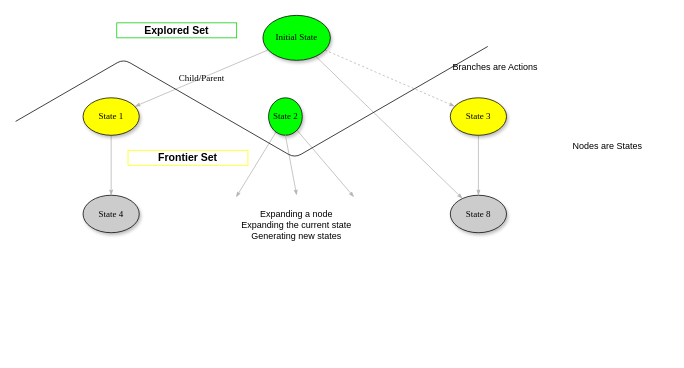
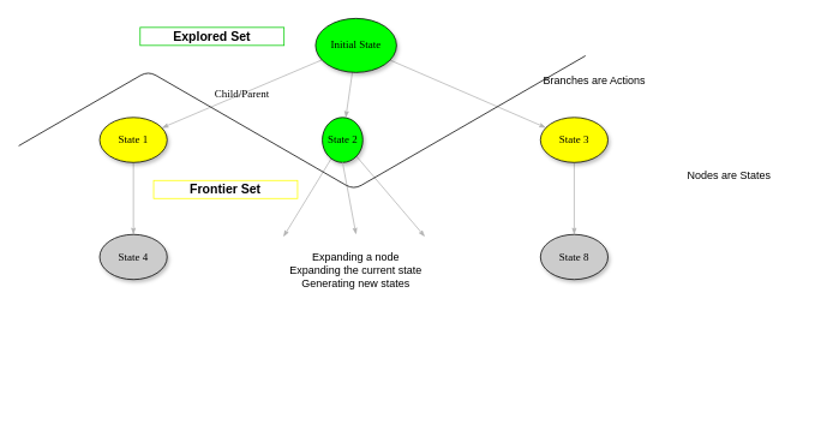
  <mxCell id="0" />
  <mxCell id="1" parent="0" />
- <mxCell id="2" style="edgeStyle=none;rounded=1;html=1;labelBackgroundColor=none;startArrow=none;startFill=0;startSize=5;endArrow=classicThin;endFill=1;endSize=5;jettySize=auto;orthogonalLoop=1;strokeColor=#B3B3B3;strokeWidth=1;fontFamily=Verdana;fontSize=12;fontColor=#000000;" parent="1" source="5" target="21" edge="1"><mxGeometry relative="1" as="geometry" /></mxCell>
+ <mxCell id="2" style="edgeStyle=none;rounded=1;html=1;labelBackgroundColor=none;startArrow=none;startFill=0;startSize=5;endArrow=classicThin;endFill=1;endSize=5;jettySize=auto;orthogonalLoop=1;strokeColor=#B3B3B3;strokeWidth=1;fontFamily=Verdana;fontSize=12;fontColor=#000000;" parent="1" source="5" target="8" edge="1"><mxGeometry relative="1" as="geometry" /></mxCell>
  <mxCell id="3" value="Child/Parent" style="edgeStyle=none;rounded=1;html=1;labelBackgroundColor=none;startArrow=none;startFill=0;startSize=5;endArrow=classicThin;endFill=1;endSize=5;jettySize=auto;orthogonalLoop=1;strokeColor=#B3B3B3;strokeWidth=1;fontFamily=Verdana;fontSize=12;fontColor=#000000;" parent="1" source="5" target="13" edge="1"><mxGeometry relative="1" as="geometry" /></mxCell>
- <mxCell id="4" value="" style="edgeStyle=none;rounded=1;html=1;labelBackgroundColor=none;startArrow=none;startFill=0;startSize=5;endArrow=classicThin;endFill=1;endSize=5;jettySize=auto;orthogonalLoop=1;strokeColor=#B3B3B3;strokeWidth=1;fontFamily=Verdana;fontSize=12;fontColor=#000000;dashed=1;" parent="1" source="5" target="10" edge="1"><mxGeometry relative="1" as="geometry" /></mxCell>
+ <mxCell id="4" value="" style="edgeStyle=none;rounded=1;html=1;labelBackgroundColor=none;startArrow=none;startFill=0;startSize=5;endArrow=classicThin;endFill=1;endSize=5;jettySize=auto;orthogonalLoop=1;strokeColor=#B3B3B3;strokeWidth=1;fontFamily=Verdana;fontSize=12;fontColor=#000000;" parent="1" source="5" target="10" edge="1"><mxGeometry relative="1" as="geometry" /></mxCell>
  <mxCell id="5" value="&lt;span&gt;Initial State&lt;/span&gt;" style="ellipse;whiteSpace=wrap;html=1;rounded=0;shadow=1;comic=0;labelBackgroundColor=none;strokeColor=#000000;strokeWidth=1;fillColor=#00FF00;fontFamily=Verdana;fontSize=12;fontColor=#000000;align=center;" parent="1" vertex="1"><mxGeometry x="350" y="20" width="90" height="60" as="geometry" /></mxCell>
  <mxCell id="6" value="" style="edgeStyle=none;rounded=1;html=1;labelBackgroundColor=none;startArrow=none;startFill=0;startSize=5;endArrow=classicThin;endFill=1;endSize=5;jettySize=auto;orthogonalLoop=1;strokeColor=#B3B3B3;strokeWidth=1;fontFamily=Verdana;fontSize=12;fontColor=#000000;" parent="1" source="8" edge="1"><mxGeometry relative="1" as="geometry"><mxPoint x="314.202" y="262.616" as="targetPoint" /></mxGeometry></mxCell>
  <mxCell id="7" value="" style="edgeStyle=none;rounded=1;html=1;labelBackgroundColor=none;startArrow=none;startFill=0;startSize=5;endArrow=classicThin;endFill=1;endSize=5;jettySize=auto;orthogonalLoop=1;strokeColor=#B3B3B3;strokeWidth=1;fontFamily=Verdana;fontSize=12;fontColor=#000000;" parent="1" source="8" edge="1"><mxGeometry relative="1" as="geometry"><mxPoint x="471.499" y="262.39" as="targetPoint" /></mxGeometry></mxCell>
  <mxCell id="8" value="&lt;span&gt;State 2&lt;/span&gt;" style="ellipse;whiteSpace=wrap;html=1;rounded=0;shadow=1;comic=0;labelBackgroundColor=none;strokeColor=#000000;strokeWidth=1;fillColor=#00FF00;fontFamily=Verdana;fontSize=12;fontColor=#000000;align=center;" parent="1" vertex="1"><mxGeometry x="357.5" y="130" width="45" height="50" as="geometry" /></mxCell>
  <mxCell id="9" value="" style="edgeStyle=none;rounded=1;html=1;labelBackgroundColor=none;startArrow=none;startFill=0;startSize=5;endArrow=classicThin;endFill=1;endSize=5;jettySize=auto;orthogonalLoop=1;strokeColor=#B3B3B3;strokeWidth=1;fontFamily=Verdana;fontSize=12;fontColor=#000000;" parent="1" source="10" edge="1"><mxGeometry relative="1" as="geometry"><mxPoint x="637.5" y="260" as="targetPoint" /></mxGeometry></mxCell>
  <mxCell id="10" value="&lt;span&gt;State 3&lt;/span&gt;" style="ellipse;whiteSpace=wrap;html=1;rounded=0;shadow=1;comic=0;labelBackgroundColor=none;strokeColor=#000000;strokeWidth=1;fillColor=#FFFF00;fontFamily=Verdana;fontSize=12;fontColor=#000000;align=center;" parent="1" vertex="1"><mxGeometry x="600" y="130" width="75" height="50" as="geometry" /></mxCell>
  <mxCell id="11" value="relation" style="edgeStyle=none;rounded=1;html=1;labelBackgroundColor=none;startArrow=none;startFill=0;startSize=5;endArrow=classicThin;endFill=1;endSize=5;jettySize=auto;orthogonalLoop=1;strokeColor=#B3B3B3;strokeWidth=1;fontFamily=Verdana;fontSize=12;fontColor=#000000;" parent="1" edge="1"><mxGeometry relative="1" as="geometry"><mxPoint x="431.398" y="468.984" as="targetPoint" /></mxGeometry></mxCell>
  <mxCell id="12" value="" style="edgeStyle=none;rounded=1;html=1;labelBackgroundColor=none;startArrow=none;startFill=0;startSize=5;endArrow=classicThin;endFill=1;endSize=5;jettySize=auto;orthogonalLoop=1;strokeColor=#B3B3B3;strokeWidth=1;fontFamily=Verdana;fontSize=12;fontColor=#000000;" parent="1" source="13" edge="1"><mxGeometry relative="1" as="geometry"><mxPoint x="147.5" y="260" as="targetPoint" /></mxGeometry></mxCell>
  <mxCell id="13" value="State 1" style="ellipse;whiteSpace=wrap;html=1;rounded=0;shadow=1;comic=0;labelBackgroundColor=none;strokeColor=#000000;strokeWidth=1;fillColor=#FFFF00;fontFamily=Verdana;fontSize=12;fontColor=#000000;align=center;" parent="1" vertex="1"><mxGeometry x="110" y="130" width="75" height="50" as="geometry" /></mxCell>
  <mxCell id="14" value="relation" style="edgeStyle=none;rounded=1;html=1;labelBackgroundColor=none;startArrow=none;startFill=0;startSize=5;endArrow=classicThin;endFill=1;endSize=5;jettySize=auto;orthogonalLoop=1;strokeColor=#B3B3B3;strokeWidth=1;fontFamily=Verdana;fontSize=12;fontColor=#000000;" parent="1" edge="1"><mxGeometry relative="1" as="geometry"><mxPoint x="183.95" y="440.874" as="sourcePoint" /></mxGeometry></mxCell>
  <mxCell id="15" value="Nodes are States" style="text;html=1;strokeColor=none;fillColor=none;align=center;verticalAlign=middle;whiteSpace=wrap;rounded=0;" vertex="1" parent="1"><mxGeometry x="730" y="185" width="160" height="20" as="geometry" /></mxCell>
  <mxCell id="16" value="Expanding a node&lt;br&gt;Expanding the current state&lt;br&gt;Generating new states" style="text;html=1;strokeColor=none;fillColor=none;align=center;verticalAlign=middle;whiteSpace=wrap;rounded=0;" vertex="1" parent="1"><mxGeometry x="315" y="290" width="160" height="20" as="geometry" /></mxCell>
  <mxCell id="17" value="" style="edgeStyle=none;rounded=1;html=1;labelBackgroundColor=none;startArrow=none;startFill=0;startSize=5;endArrow=classicThin;endFill=1;endSize=5;jettySize=auto;orthogonalLoop=1;strokeColor=#B3B3B3;strokeWidth=1;fontFamily=Verdana;fontSize=12;fontColor=#000000;exitX=0.5;exitY=1;exitDx=0;exitDy=0;" edge="1" parent="1" source="8"><mxGeometry relative="1" as="geometry"><mxPoint x="421.049" y="187.595" as="sourcePoint" /><mxPoint x="395" y="260" as="targetPoint" /></mxGeometry></mxCell>
  <mxCell id="18" value="Branches are Actions" style="text;html=1;strokeColor=none;fillColor=none;align=center;verticalAlign=middle;whiteSpace=wrap;rounded=0;" vertex="1" parent="1"><mxGeometry x="580" y="80" width="160" height="20" as="geometry" /></mxCell>
  <mxCell id="19" value="" style="edgeStyle=isometricEdgeStyle;endArrow=none;html=1;" edge="1" parent="1"><mxGeometry width="50" height="100" relative="1" as="geometry"><mxPoint x="20" y="161.5" as="sourcePoint" /><mxPoint x="650" y="61.5" as="targetPoint" /><Array as="points"><mxPoint x="360" y="191.5" /></Array></mxGeometry></mxCell>
  <mxCell id="20" value="State 4" style="ellipse;whiteSpace=wrap;html=1;rounded=0;shadow=1;comic=0;labelBackgroundColor=none;strokeColor=#000000;strokeWidth=1;fillColor=#CCCCCC;fontFamily=Verdana;fontSize=12;fontColor=#000000;align=center;" vertex="1" parent="1"><mxGeometry x="110" y="260" width="75" height="50" as="geometry" /></mxCell>
  <mxCell id="21" value="State 8" style="ellipse;whiteSpace=wrap;html=1;rounded=0;shadow=1;comic=0;labelBackgroundColor=none;strokeColor=#000000;strokeWidth=1;fillColor=#CCCCCC;fontFamily=Verdana;fontSize=12;fontColor=#000000;align=center;" vertex="1" parent="1"><mxGeometry x="600" y="260" width="75" height="50" as="geometry" /></mxCell>
  <mxCell id="22" value="&lt;h3&gt;Explored Set&lt;/h3&gt;" style="text;html=1;strokeColor=#00CC00;fillColor=none;align=center;verticalAlign=middle;whiteSpace=wrap;rounded=0;" vertex="1" parent="1"><mxGeometry x="155" y="30" width="160" height="20" as="geometry" /></mxCell>
  <mxCell id="23" value="&lt;h3&gt;Frontier Set&lt;/h3&gt;" style="text;html=1;strokeColor=#FFFF00;fillColor=none;align=center;verticalAlign=middle;whiteSpace=wrap;rounded=0;" vertex="1" parent="1"><mxGeometry x="170" y="200" width="160" height="20" as="geometry" /></mxCell>
